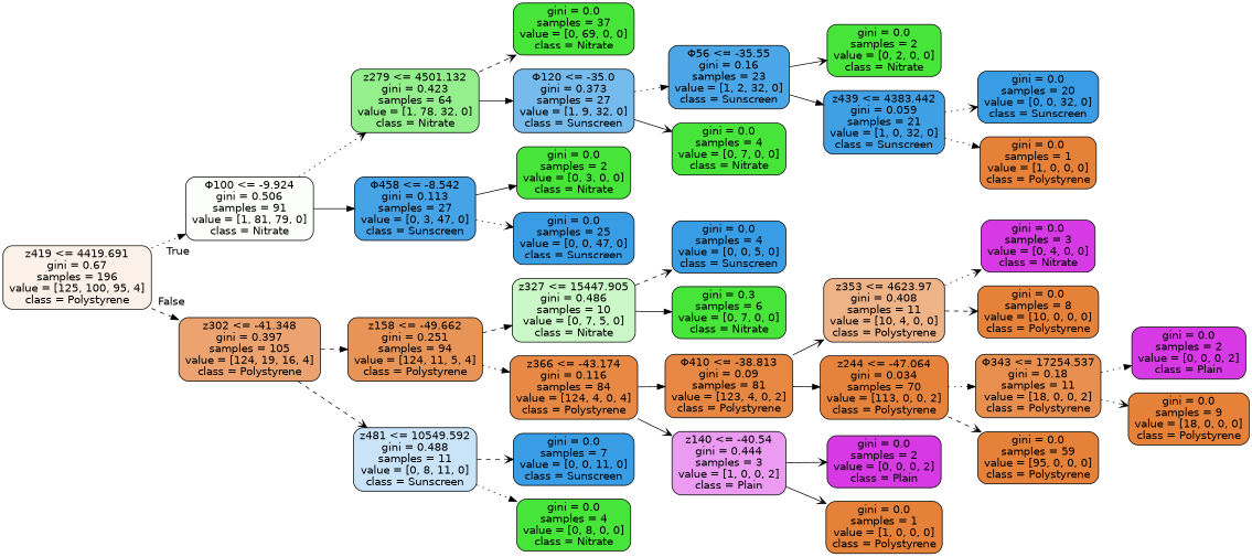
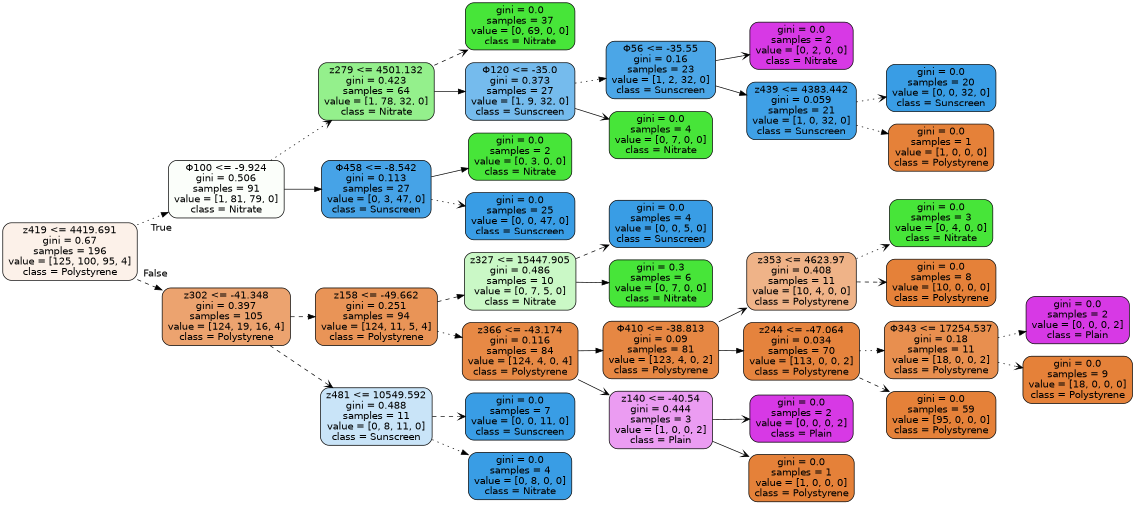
  digraph {
    rankdir=LR
    node [color=black fillcolor="#47e539" fontname=helvetica shape=box style="filled, rounded"]
    edge [arrowhead=normal fontname=helvetica style=solid]
    n1 [fillcolor="#fcf1e9" label="z419 <= 4419.691\ngini = 0.67\nsamples = 196\nvalue = [125, 100, 95, 4]\nclass = Polystyrene"]
    n2 [fillcolor="#fbfefa" label="Φ100 <= -9.924\ngini = 0.506\nsamples = 91\nvalue = [1, 81, 79, 0]\nclass = Nitrate"]
    n3 [fillcolor="#eca36f" label="z302 <= -41.348\ngini = 0.397\nsamples = 105\nvalue = [124, 19, 16, 4]\nclass = Polystyrene"]
    n4 [fillcolor="#94f08c" label="z279 <= 4501.132\ngini = 0.423\nsamples = 64\nvalue = [1, 78, 32, 0]\nclass = Nitrate"]
    n5 [fillcolor="#46a3e7" label="Φ458 <= -8.542\ngini = 0.113\nsamples = 27\nvalue = [0, 3, 47, 0]\nclass = Sunscreen"]
    n6 [fillcolor="#e99457" label="z158 <= -49.662\ngini = 0.251\nsamples = 94\nvalue = [124, 11, 5, 4]\nclass = Polystyrene"]
    n7 [fillcolor="#c9e4f8" label="z481 <= 10549.592\ngini = 0.488\nsamples = 11\nvalue = [0, 8, 11, 0]\nclass = Sunscreen"]
    n8 [label="gini = 0.0\nsamples = 37\nvalue = [0, 69, 0, 0]\nclass = Nitrate"]
    n9 [fillcolor="#75bbed" label="Φ120 <= -35.0\ngini = 0.373\nsamples = 27\nvalue = [1, 9, 32, 0]\nclass = Sunscreen"]
    n10 [label="gini = 0.0\nsamples = 2\nvalue = [0, 3, 0, 0]\nclass = Nitrate"]
    n11 [fillcolor="#399de5" label="gini = 0.0\nsamples = 25\nvalue = [0, 0, 47, 0]\nclass = Sunscreen"]
    n12 [fillcolor="#4ba6e7" label="Φ56 <= -35.55\ngini = 0.16\nsamples = 23\nvalue = [1, 2, 32, 0]\nclass = Sunscreen"]
    n13 [label="gini = 0.0\nsamples = 4\nvalue = [0, 7, 0, 0]\nclass = Nitrate"]
-   n14 [label="gini = 0.0\nsamples = 2\nvalue = [0, 2, 0, 0]\nclass = Nitrate"]
+   n14 [fillcolor="#d739e5" label="gini = 0.0\nsamples = 2\nvalue = [0, 2, 0, 0]\nclass = Nitrate"]
    n15 [fillcolor="#3fa0e6" label="z439 <= 4383.442\ngini = 0.059\nsamples = 21\nvalue = [1, 0, 32, 0]\nclass = Sunscreen"]
    n16 [fillcolor="#399de5" label="gini = 0.0\nsamples = 20\nvalue = [0, 0, 32, 0]\nclass = Sunscreen"]
    n17 [fillcolor="#e58139" label="gini = 0.0\nsamples = 1\nvalue = [1, 0, 0, 0]\nclass = Polystyrene"]
    n18 [fillcolor="#caf8c6" label="z327 <= 15447.905\ngini = 0.486\nsamples = 10\nvalue = [0, 7, 5, 0]\nclass = Nitrate"]
    n19 [fillcolor="#e78945" label="z366 <= -43.174\ngini = 0.116\nsamples = 84\nvalue = [124, 4, 0, 4]\nclass = Polystyrene"]
    n20 [fillcolor="#399de5" label="gini = 0.0\nsamples = 7\nvalue = [0, 0, 11, 0]\nclass = Sunscreen"]
-   n21 [label="gini = 0.0\nsamples = 4\nvalue = [0, 8, 0, 0]\nclass = Nitrate"]
+   n21 [fillcolor="#399de5" label="gini = 0.0\nsamples = 4\nvalue = [0, 8, 0, 0]\nclass = Nitrate"]
    n22 [fillcolor="#399de5" label="gini = 0.0\nsamples = 4\nvalue = [0, 0, 5, 0]\nclass = Sunscreen"]
    n23 [label="gini = 0.3\nsamples = 6\nvalue = [0, 7, 0, 0]\nclass = Nitrate"]
    n24 [fillcolor="#e68743" label="Φ410 <= -38.813\ngini = 0.09\nsamples = 81\nvalue = [123, 4, 0, 2]\nclass = Polystyrene"]
    n25 [fillcolor="#eb9cf2" label="z140 <= -40.54\ngini = 0.444\nsamples = 3\nvalue = [1, 0, 0, 2]\nclass = Plain"]
    n26 [fillcolor="#efb388" label="z353 <= 4623.97\ngini = 0.408\nsamples = 11\nvalue = [10, 4, 0, 0]\nclass = Polystyrene"]
    n27 [fillcolor="#e5833d" label="z244 <= -47.064\ngini = 0.034\nsamples = 70\nvalue = [113, 0, 0, 2]\nclass = Polystyrene"]
    n28 [fillcolor="#d739e5" label="gini = 0.0\nsamples = 2\nvalue = [0, 0, 0, 2]\nclass = Plain"]
    n29 [fillcolor="#e58139" label="gini = 0.0\nsamples = 1\nvalue = [1, 0, 0, 0]\nclass = Polystyrene"]
-   n30 [fillcolor="#d739e5" label="gini = 0.0\nsamples = 3\nvalue = [0, 4, 0, 0]\nclass = Nitrate"]
+   n30 [label="gini = 0.0\nsamples = 3\nvalue = [0, 4, 0, 0]\nclass = Nitrate"]
    n31 [fillcolor="#e58139" label="gini = 0.0\nsamples = 8\nvalue = [10, 0, 0, 0]\nclass = Polystyrene"]
    n32 [fillcolor="#e88f4f" label="Φ343 <= 17254.537\ngini = 0.18\nsamples = 11\nvalue = [18, 0, 0, 2]\nclass = Polystyrene"]
    n33 [fillcolor="#e58139" label="gini = 0.0\nsamples = 59\nvalue = [95, 0, 0, 0]\nclass = Polystyrene"]
    n34 [fillcolor="#d739e5" label="gini = 0.0\nsamples = 2\nvalue = [0, 0, 0, 2]\nclass = Plain"]
    n35 [fillcolor="#e58139" label="gini = 0.0\nsamples = 9\nvalue = [18, 0, 0, 0]\nclass = Polystyrene"]
    n1 -> n2 [headlabel=True labelangle=45 labeldistance=2.5 style=dotted]
    n1 -> n3 [headlabel=False labelangle=-45 labeldistance=2.5 style=dashed]
    n2 -> n4 [arrowhead=vee style=dotted]
    n2 -> n5
    n3 -> n6 [style=dashed]
    n3 -> n7 [arrowhead=vee style=dashed]
    n4 -> n8 [arrowhead=vee style=dashed]
    n4 -> n9
    n5 -> n10
    n5 -> n11 [arrowhead=vee style=dotted]
    n6 -> n18 [style=dashed]
    n6 -> n19 [style=dotted]
    n7 -> n20 [arrowhead=vee style=dashed]
    n7 -> n21 [style=dotted]
    n9 -> n12 [style=dotted]
    n9 -> n13 [arrowhead=vee]
    n12 -> n14 [arrowhead=vee]
    n12 -> n15
    n15 -> n16 [arrowhead=vee style=dotted]
    n15 -> n17 [style=dotted]
    n18 -> n22 [arrowhead=vee style=dashed]
    n18 -> n23
    n19 -> n24
    n19 -> n25 [arrowhead=vee]
    n24 -> n26 [arrowhead=vee]
    n24 -> n27
    n25 -> n28 [arrowhead=vee]
    n25 -> n29 [arrowhead=vee]
    n26 -> n30 [arrowhead=vee style=dotted]
    n26 -> n31 [arrowhead=vee style=dashed]
    n27 -> n32 [style=dotted]
    n27 -> n33 [arrowhead=vee style=dashed]
    n32 -> n34 [style=dotted]
    n32 -> n35 [arrowhead=vee style=dotted]
  }
